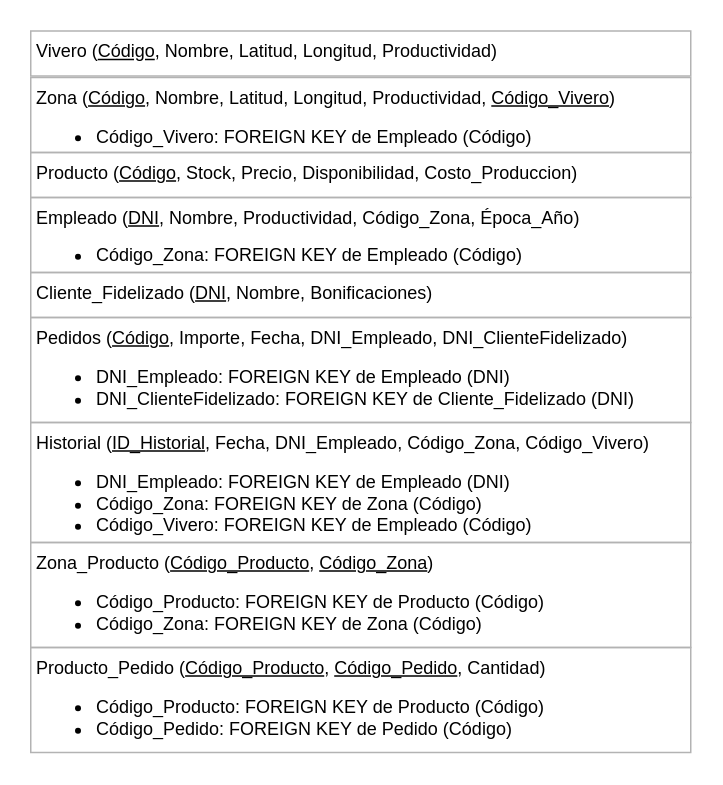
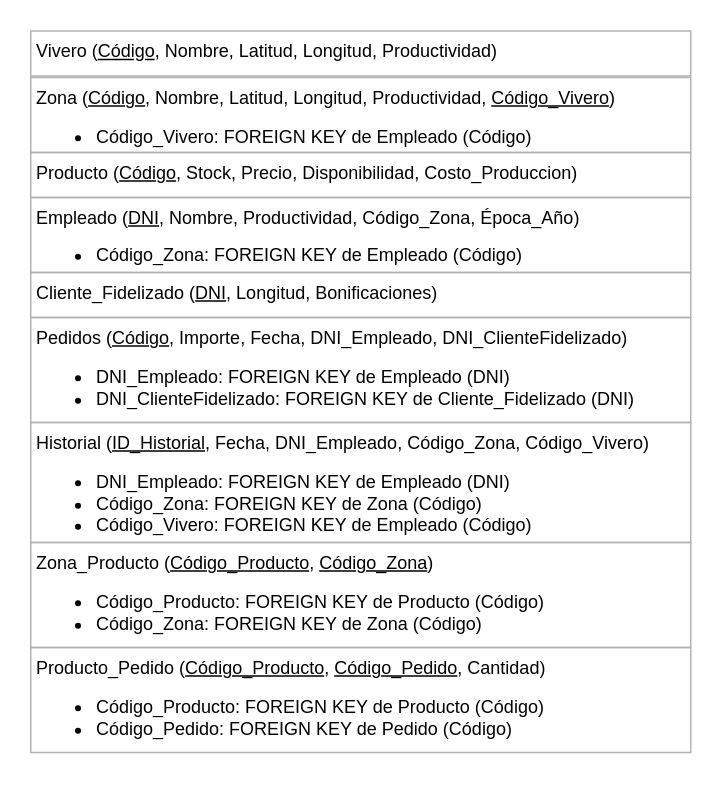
  <mxCell id="0" />
  <mxCell id="1" parent="0" />
  <mxCell id="2" value="Vivero (&lt;u style=&quot;font-size: 12px;&quot;&gt;Código&lt;/u&gt;, Nombre, Latitud, Longitud, Productividad)" style="text;html=1;align=left;verticalAlign=top;whiteSpace=wrap;rounded=0;textDirection=ltr;labelPosition=center;verticalLabelPosition=middle;strokeColor=#B3B3B3;spacingLeft=2;fontSize=12;" vertex="1" parent="1"><mxGeometry x="20" y="20" width="440" height="30" as="geometry" /></mxCell>
  <mxCell id="3" value="Zona (&lt;u style=&quot;font-size: 12px;&quot;&gt;Código&lt;/u&gt;, Nombre, Latitud, Longitud, Productividad, &lt;u style=&quot;font-size: 12px;&quot;&gt;Código_Vivero&lt;/u&gt;)&lt;br style=&quot;font-size: 12px;&quot;&gt;&lt;ul style=&quot;font-size: 12px;&quot;&gt;&lt;li style=&quot;font-size: 12px;&quot;&gt;Código_Vivero: FOREIGN KEY de Empleado (Código)&lt;/li&gt;&lt;/ul&gt;" style="text;html=1;align=left;verticalAlign=top;whiteSpace=wrap;rounded=0;textDirection=ltr;labelPosition=center;verticalLabelPosition=middle;strokeColor=#B3B3B3;spacingLeft=2;fontSize=12;" vertex="1" parent="1"><mxGeometry x="20" y="51" width="440" height="50" as="geometry" /></mxCell>
  <mxCell id="4" value="Historial (&lt;u style=&quot;font-size: 12px;&quot;&gt;ID_Historial&lt;/u&gt;, Fecha, DNI_Empleado, Código_Zona, Código_Vivero)&lt;br style=&quot;font-size: 12px;&quot;&gt;&lt;ul style=&quot;font-size: 12px;&quot;&gt;&lt;li style=&quot;font-size: 12px;&quot;&gt;DNI_Empleado: FOREIGN KEY de Empleado (DNI)&lt;/li&gt;&lt;li style=&quot;font-size: 12px;&quot;&gt;Código_Zona: FOREIGN KEY de Zona (Código)&lt;/li&gt;&lt;li style=&quot;font-size: 12px;&quot;&gt;Código_Vivero: FOREIGN KEY de Empleado (Código)&lt;/li&gt;&lt;/ul&gt;" style="text;whiteSpace=wrap;html=1;align=left;verticalAlign=top;textDirection=ltr;labelPosition=center;verticalLabelPosition=middle;strokeColor=#B3B3B3;spacingLeft=2;fontSize=12;" vertex="1" parent="1"><mxGeometry x="20" y="281" width="440" height="80" as="geometry" /></mxCell>
  <mxCell id="5" value="Producto (&lt;u style=&quot;font-size: 12px;&quot;&gt;Código&lt;/u&gt;, Stock, Precio, Disponibilidad, Costo_Produccion)" style="text;html=1;align=left;verticalAlign=top;whiteSpace=wrap;rounded=0;textDirection=ltr;labelPosition=center;verticalLabelPosition=middle;strokeColor=#B3B3B3;spacingLeft=2;fontSize=12;" vertex="1" parent="1"><mxGeometry x="20" y="101" width="440" height="30" as="geometry" /></mxCell>
  <mxCell id="6" value="Pedidos (&lt;u style=&quot;font-size: 12px;&quot;&gt;Código&lt;/u&gt;, Importe, Fecha,&amp;nbsp;DNI_Empleado,&amp;nbsp;DNI_ClienteFidelizado)&lt;br style=&quot;font-size: 12px;&quot;&gt;&lt;ul style=&quot;font-size: 12px;&quot;&gt;&lt;li style=&quot;font-size: 12px;&quot;&gt;DNI_Empleado: FOREIGN KEY de Empleado (DNI)&lt;/li&gt;&lt;li&gt;DNI_ClienteFidelizado: FOREIGN KEY de Cliente_Fidelizado&amp;nbsp;(DNI)&lt;/li&gt;&lt;/ul&gt;" style="text;html=1;align=left;verticalAlign=top;whiteSpace=wrap;rounded=0;textDirection=ltr;labelPosition=center;verticalLabelPosition=middle;strokeColor=#B3B3B3;spacingLeft=2;fontSize=12;" vertex="1" parent="1"><mxGeometry x="20" y="211" width="440" height="70" as="geometry" /></mxCell>
  <mxCell id="7" value="Empleado (&lt;u style=&quot;font-size: 12px;&quot;&gt;DNI&lt;/u&gt;, Nombre, Productividad,&amp;nbsp;&lt;span style=&quot;font-size: 12px;&quot;&gt;Código_Zona&lt;/span&gt;&lt;span style=&quot;font-size: 12px;&quot;&gt;,&amp;nbsp;&lt;/span&gt;&lt;span style=&quot;font-size: 12px;&quot;&gt;Época_Año&lt;/span&gt;&lt;font style=&quot;font-size: 12px;&quot;&gt;)&lt;/font&gt;&lt;div style=&quot;line-height: 100%; font-size: 12px;&quot;&gt;&lt;ul style=&quot;line-height: 100%; font-size: 12px;&quot;&gt;&lt;li style=&quot;font-size: 12px;&quot;&gt;&lt;font style=&quot;font-size: 12px;&quot;&gt;Código_Zona: FOREIGN KEY de Empleado (Código)&lt;/font&gt;&lt;/li&gt;&lt;/ul&gt;&lt;/div&gt;" style="text;html=1;align=left;verticalAlign=top;whiteSpace=wrap;rounded=0;textDirection=ltr;labelPosition=center;verticalLabelPosition=middle;strokeColor=#B3B3B3;spacingLeft=2;fontSize=12;" vertex="1" parent="1"><mxGeometry x="20" y="131" width="440" height="50" as="geometry" /></mxCell>
- <mxCell id="8" value="Cliente_Fidelizado (&lt;u style=&quot;font-size: 12px;&quot;&gt;DNI&lt;/u&gt;, Nombre, Bonificaciones)" style="text;html=1;align=left;verticalAlign=top;whiteSpace=wrap;rounded=0;textDirection=ltr;labelPosition=center;verticalLabelPosition=middle;strokeColor=#B3B3B3;spacingLeft=2;fontSize=12;" vertex="1" parent="1"><mxGeometry x="20" y="181" width="440" height="30" as="geometry" /></mxCell>
+ <mxCell id="8" value="Cliente_Fidelizado (&lt;u style=&quot;font-size: 12px;&quot;&gt;DNI&lt;/u&gt;, Longitud, Bonificaciones)" style="text;html=1;align=left;verticalAlign=top;whiteSpace=wrap;rounded=0;textDirection=ltr;labelPosition=center;verticalLabelPosition=middle;strokeColor=#B3B3B3;spacingLeft=2;fontSize=12;" vertex="1" parent="1"><mxGeometry x="20" y="181" width="440" height="30" as="geometry" /></mxCell>
  <mxCell id="9" value="Zona_Producto (&lt;u style=&quot;font-size: 12px;&quot;&gt;Código_Producto&lt;/u&gt;, &lt;u&gt;Código_Zona&lt;/u&gt;)&lt;br style=&quot;font-size: 12px;&quot;&gt;&lt;ul style=&quot;font-size: 12px;&quot;&gt;&lt;li style=&quot;font-size: 12px;&quot;&gt;Código_Producto: FOREIGN KEY de Producto (Código)&lt;/li&gt;&lt;li style=&quot;font-size: 12px;&quot;&gt;Código_Zona: FOREIGN KEY de Zona (Código)&lt;/li&gt;&lt;/ul&gt;" style="text;html=1;align=left;verticalAlign=top;whiteSpace=wrap;rounded=0;textDirection=ltr;labelPosition=center;verticalLabelPosition=middle;strokeColor=#B3B3B3;spacingLeft=2;fontSize=12;" vertex="1" parent="1"><mxGeometry x="20" y="361" width="440" height="70" as="geometry" /></mxCell>
  <mxCell id="10" value="Producto_Pedido (&lt;u style=&quot;font-size: 12px;&quot;&gt;Código_Producto&lt;/u&gt;,&amp;nbsp;&lt;u style=&quot;font-size: 12px;&quot;&gt;Código_Pedido&lt;/u&gt;, Cantidad)&lt;br style=&quot;font-size: 12px;&quot;&gt;&lt;ul style=&quot;font-size: 12px;&quot;&gt;&lt;li style=&quot;font-size: 12px;&quot;&gt;Código_Producto: FOREIGN KEY de Producto (Código)&lt;/li&gt;&lt;li style=&quot;font-size: 12px;&quot;&gt;Código_Pedido: FOREIGN KEY de Pedido (Código)&lt;/li&gt;&lt;/ul&gt;" style="text;html=1;align=left;verticalAlign=top;whiteSpace=wrap;rounded=0;textDirection=ltr;labelPosition=center;verticalLabelPosition=middle;strokeColor=#B3B3B3;spacingLeft=2;fontSize=12;" vertex="1" parent="1"><mxGeometry x="20" y="431" width="440" height="70" as="geometry" /></mxCell>
